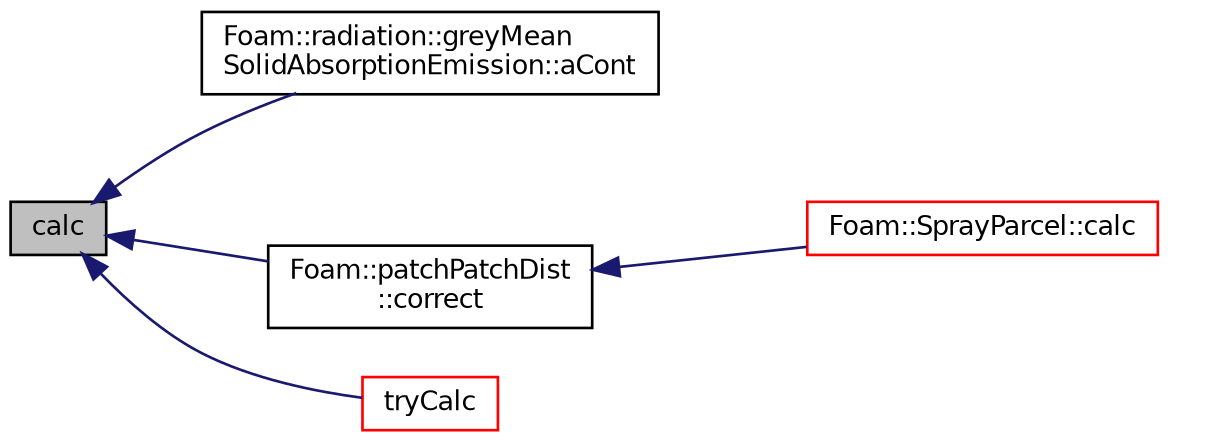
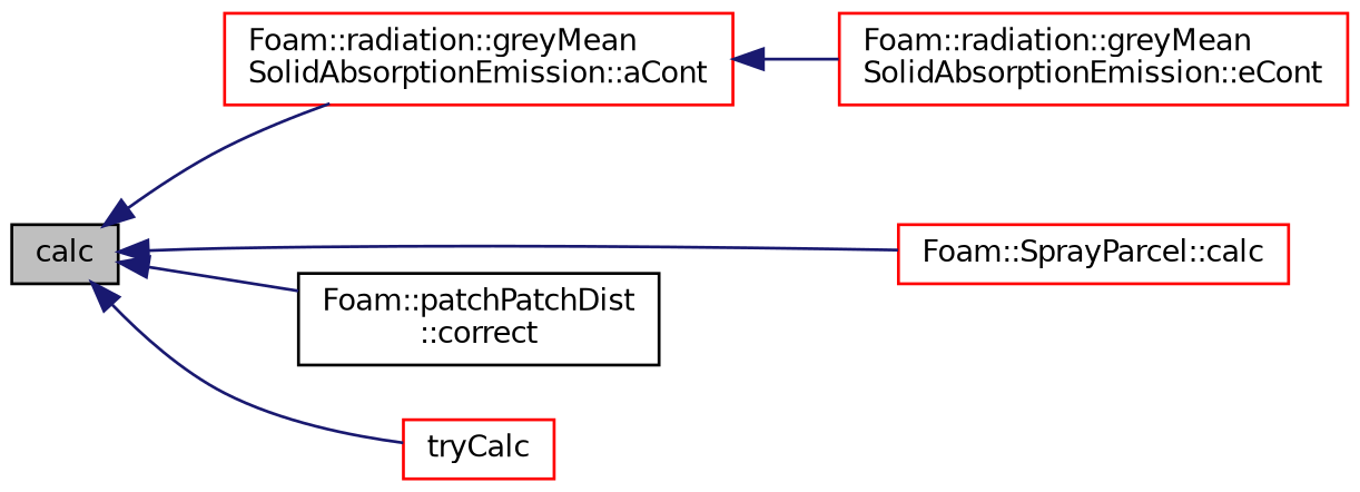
  digraph {
    rankdir=LR
    node [color=black fontname=Helvetica fontsize=10 shape=record]
    edge [color=midnightblue dir=back fontname=Helvetica fontsize=10 labelfontname=Helvetica labelfontsize=10 style=solid]
    n1 [fillcolor=grey75 fontcolor=black height=0.2 label=calc style=filled width=0.4]
-   n2 [height=0.2 label="Foam::radiation::greyMean\lSolidAbsorptionEmission::aCont" width=0.4]
+   n2 [color=red height=0.2 label="Foam::radiation::greyMean\lSolidAbsorptionEmission::aCont" width=0.4]
    n3 [color=red height=0.2 label="Foam::SprayParcel::calc" width=0.4]
    n4 [height=0.2 label="Foam::patchPatchDist\l::correct" width=0.4]
    n5 [color=red height=0.2 label=tryCalc width=0.4]
+   n6 [color=red height=0.2 label="Foam::radiation::greyMean\lSolidAbsorptionEmission::eCont" width=0.4]
    n1 -> n2
-   n4 -> n3
+   n1 -> n3
    n1 -> n4
    n1 -> n5
+   n2 -> n6
  }
